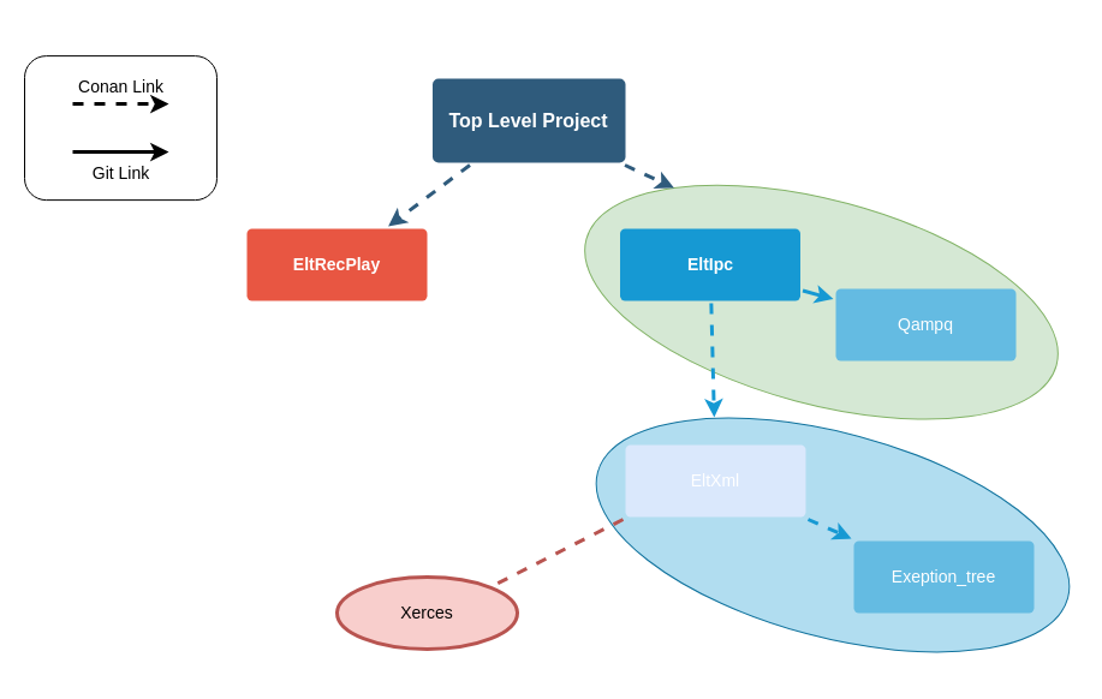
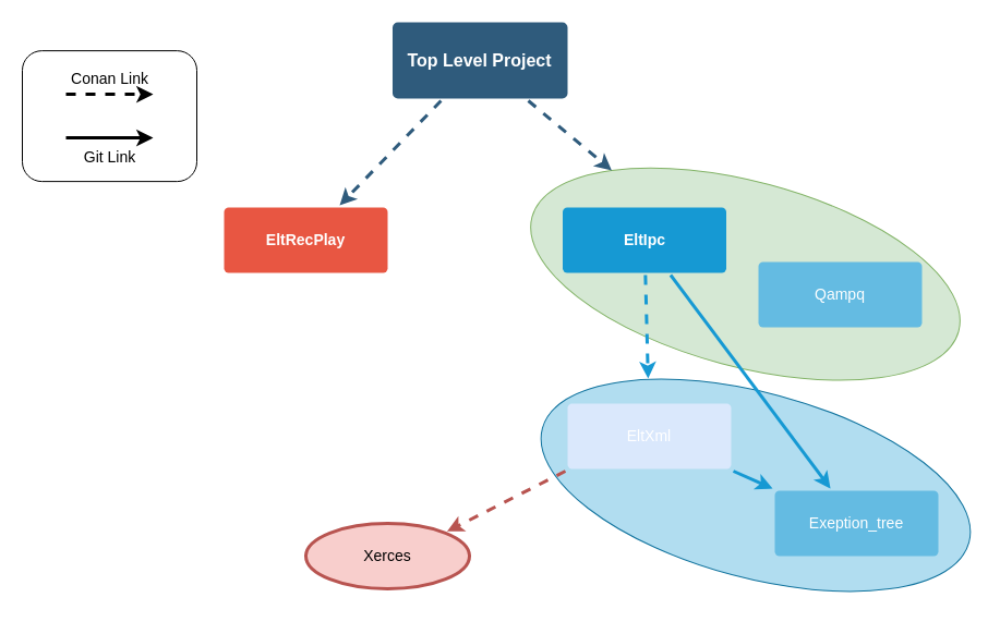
  <mxCell id="0" />
  <mxCell id="1" parent="0" />
  <mxCell id="2" value="" style="ellipse;whiteSpace=wrap;html=1;fillColor=#b1ddf0;strokeColor=#10739e;rotation=15;" vertex="1" parent="1"><mxGeometry x="490" y="360" width="405" height="170" as="geometry" /></mxCell>
  <mxCell id="3" value="" style="ellipse;whiteSpace=wrap;html=1;fillColor=#d5e8d4;strokeColor=#82b366;rotation=15;" vertex="1" parent="1"><mxGeometry x="480.51" y="166.12" width="405" height="170" as="geometry" /></mxCell>
  <mxCell id="4" value="" style="rounded=1;whiteSpace=wrap;html=1;fontColor=default;" vertex="1" parent="1"><mxGeometry x="20" y="46.12" width="160" height="120" as="geometry" /></mxCell>
  <mxCell id="5" value="" style="edgeStyle=none;rounded=0;jumpStyle=none;html=1;shadow=0;labelBackgroundColor=none;startArrow=none;startFill=0;endArrow=classic;endFill=1;jettySize=auto;orthogonalLoop=1;strokeColor=#2F5B7C;strokeWidth=3;fontFamily=Helvetica;fontSize=16;fontColor=#23445D;spacing=5;dashed=1;entryX=0;entryY=0;entryDx=0;entryDy=0;" parent="1" source="7" target="3" edge="1"><mxGeometry relative="1" as="geometry" /></mxCell>
  <mxCell id="6" value="" style="edgeStyle=none;rounded=0;jumpStyle=none;html=1;shadow=0;labelBackgroundColor=none;startArrow=none;startFill=0;endArrow=classic;endFill=1;jettySize=auto;orthogonalLoop=1;strokeColor=#2F5B7C;strokeWidth=3;fontFamily=Helvetica;fontSize=16;fontColor=#23445D;spacing=5;dashed=1;" parent="1" source="7" target="8" edge="1"><mxGeometry relative="1" as="geometry" /></mxCell>
- <mxCell id="7" value="Top Level Project" style="rounded=1;whiteSpace=wrap;html=1;shadow=0;labelBackgroundColor=none;strokeColor=none;strokeWidth=3;fillColor=#2F5B7C;fontFamily=Helvetica;fontSize=16;fontColor=#FFFFFF;align=center;fontStyle=1;spacing=5;arcSize=7;perimeterSpacing=2;" parent="1" vertex="1"><mxGeometry x="359.49" y="65" width="160.51" height="70" as="geometry" /></mxCell>
+ <mxCell id="7" value="Top Level Project" style="rounded=1;whiteSpace=wrap;html=1;shadow=0;labelBackgroundColor=none;strokeColor=none;strokeWidth=3;fillColor=#2F5B7C;fontFamily=Helvetica;fontSize=16;fontColor=#FFFFFF;align=center;fontStyle=1;spacing=5;arcSize=7;perimeterSpacing=2;" parent="1" vertex="1"><mxGeometry x="359.49" y="20" width="160.51" height="70" as="geometry" /></mxCell>
  <mxCell id="8" value="EltRecPlay" style="rounded=1;whiteSpace=wrap;html=1;shadow=0;labelBackgroundColor=none;strokeColor=none;strokeWidth=3;fillColor=#e85642;fontFamily=Helvetica;fontSize=14;fontColor=#FFFFFF;align=center;spacing=5;fontStyle=1;arcSize=7;perimeterSpacing=2;" parent="1" vertex="1"><mxGeometry x="205" y="190" width="150" height="60" as="geometry" /></mxCell>
  <mxCell id="9" value="" style="edgeStyle=none;rounded=0;jumpStyle=none;html=1;shadow=0;labelBackgroundColor=none;startArrow=none;startFill=0;endArrow=classic;endFill=1;jettySize=auto;orthogonalLoop=1;strokeColor=#1699D3;strokeWidth=3;fontFamily=Helvetica;fontSize=14;fontColor=#FFFFFF;spacing=5;dashed=1;entryX=0.202;entryY=0.093;entryDx=0;entryDy=0;entryPerimeter=0;" parent="1" source="11" target="2" edge="1"><mxGeometry relative="1" as="geometry" /></mxCell>
- <mxCell id="10" value="" style="edgeStyle=none;rounded=0;jumpStyle=none;html=1;shadow=0;labelBackgroundColor=none;startArrow=none;startFill=0;endArrow=classic;endFill=1;jettySize=auto;orthogonalLoop=1;strokeColor=#1699D3;strokeWidth=3;fontFamily=Helvetica;fontSize=14;fontColor=#FFFFFF;spacing=5;" parent="1" source="11" target="12" edge="1"><mxGeometry relative="1" as="geometry" /></mxCell>
+ <mxCell id="10" value="" style="edgeStyle=none;rounded=0;jumpStyle=none;html=1;shadow=0;labelBackgroundColor=none;startArrow=none;startFill=0;endArrow=classic;endFill=1;jettySize=auto;orthogonalLoop=1;strokeColor=#1699D3;strokeWidth=3;fontFamily=Helvetica;fontSize=14;fontColor=#FFFFFF;spacing=5;" parent="1" source="11" target="19" edge="1"><mxGeometry relative="1" as="geometry" /></mxCell>
  <mxCell id="11" value="EltIpc" style="rounded=1;whiteSpace=wrap;html=1;shadow=0;labelBackgroundColor=none;strokeColor=none;strokeWidth=3;fillColor=#1699d3;fontFamily=Helvetica;fontSize=14;fontColor=#FFFFFF;align=center;spacing=5;fontStyle=1;arcSize=7;perimeterSpacing=2;" parent="1" vertex="1"><mxGeometry x="515.51" y="190" width="150" height="60" as="geometry" /></mxCell>
  <mxCell id="12" value="Qampq" style="rounded=1;whiteSpace=wrap;html=1;shadow=0;labelBackgroundColor=none;strokeColor=none;strokeWidth=3;fillColor=#64bbe2;fontFamily=Helvetica;fontSize=14;fontColor=#FFFFFF;align=center;spacing=5;arcSize=7;perimeterSpacing=2;" parent="1" vertex="1"><mxGeometry x="695" y="240" width="150" height="60" as="geometry" /></mxCell>
- <mxCell id="13" style="edgeStyle=none;rounded=0;orthogonalLoop=1;jettySize=auto;html=1;exitX=0;exitY=1;exitDx=0;exitDy=0;entryX=1;entryY=0;entryDx=0;entryDy=0;fontColor=#FFFFFF;labelBackgroundColor=none;fontSize=14;strokeColor=#b85450;shadow=0;startArrow=none;startFill=0;endFill=1;strokeWidth=3;spacing=5;dashed=1;fillColor=#f8cecc;endArrow=none;" edge="1" parent="1" source="15" target="18"><mxGeometry relative="1" as="geometry" /></mxCell>
- <mxCell id="14" style="edgeStyle=none;rounded=0;orthogonalLoop=1;jettySize=auto;html=1;exitX=1;exitY=1;exitDx=0;exitDy=0;entryX=0;entryY=0;entryDx=0;entryDy=0;fontColor=#FFFFFF;labelBackgroundColor=none;fontSize=14;strokeColor=#1699D3;shadow=0;startArrow=none;startFill=0;endFill=1;strokeWidth=3;spacing=5;dashed=1;" edge="1" parent="1" source="15" target="19"><mxGeometry relative="1" as="geometry" /></mxCell>
+ <mxCell id="13" style="edgeStyle=none;rounded=0;orthogonalLoop=1;jettySize=auto;html=1;exitX=0;exitY=1;exitDx=0;exitDy=0;entryX=1;entryY=0;entryDx=0;entryDy=0;fontColor=#FFFFFF;labelBackgroundColor=none;fontSize=14;strokeColor=#b85450;shadow=0;startArrow=none;startFill=0;endFill=1;strokeWidth=3;spacing=5;dashed=1;fillColor=#f8cecc;" edge="1" parent="1" source="15" target="18"><mxGeometry relative="1" as="geometry" /></mxCell>
+ <mxCell id="14" style="edgeStyle=none;rounded=0;orthogonalLoop=1;jettySize=auto;html=1;exitX=1;exitY=1;exitDx=0;exitDy=0;entryX=0;entryY=0;entryDx=0;entryDy=0;fontColor=#FFFFFF;labelBackgroundColor=none;fontSize=14;strokeColor=#1699D3;shadow=0;startArrow=none;startFill=0;endFill=1;strokeWidth=3;spacing=5;" edge="1" parent="1" source="15" target="19"><mxGeometry relative="1" as="geometry" /></mxCell>
  <mxCell id="15" value="EltXml" style="rounded=1;whiteSpace=wrap;html=1;shadow=0;labelBackgroundColor=none;strokeColor=none;strokeWidth=3;fillColor=#dae8fc;fontFamily=Helvetica;fontSize=14;fontColor=#FFFFFF;align=center;spacing=5;arcSize=7;perimeterSpacing=2;" parent="1" vertex="1"><mxGeometry x="520" y="370" width="150" height="60" as="geometry" /></mxCell>
  <mxCell id="16" value="Conan Link" style="edgeStyle=none;rounded=0;jumpStyle=none;html=1;shadow=0;labelBackgroundColor=none;startArrow=none;startFill=0;endArrow=classic;endFill=1;jettySize=auto;orthogonalLoop=1;strokeWidth=3;fontFamily=Helvetica;fontSize=14;fontColor=default;spacing=5;dashed=1;verticalAlign=bottom;" edge="1" parent="1"><mxGeometry relative="1" as="geometry"><mxPoint x="60" y="86.12" as="sourcePoint" /><mxPoint x="140" y="86.12" as="targetPoint" /></mxGeometry></mxCell>
  <mxCell id="17" value="Git Link" style="edgeStyle=none;rounded=0;jumpStyle=none;html=1;shadow=0;labelBackgroundColor=none;startArrow=none;startFill=0;endArrow=classic;endFill=1;jettySize=auto;orthogonalLoop=1;strokeWidth=3;fontFamily=Helvetica;fontSize=14;fontColor=default;spacing=5;verticalAlign=top;" edge="1" parent="1"><mxGeometry relative="1" as="geometry"><mxPoint x="60" y="126.12" as="sourcePoint" /><mxPoint x="140" y="126.12" as="targetPoint" /></mxGeometry></mxCell>
  <mxCell id="18" value="Xerces" style="ellipse;whiteSpace=wrap;html=1;shadow=0;labelBackgroundColor=none;strokeColor=#b85450;strokeWidth=3;fillColor=#f8cecc;fontFamily=Helvetica;fontSize=14;align=center;spacing=5;arcSize=7;perimeterSpacing=2;" vertex="1" parent="1"><mxGeometry x="280" y="480" width="150" height="60" as="geometry" /></mxCell>
  <mxCell id="19" value="Exeption_tree" style="rounded=1;whiteSpace=wrap;html=1;shadow=0;labelBackgroundColor=none;strokeColor=none;strokeWidth=3;fillColor=#64bbe2;fontFamily=Helvetica;fontSize=14;fontColor=#FFFFFF;align=center;spacing=5;arcSize=7;perimeterSpacing=2;" vertex="1" parent="1"><mxGeometry x="710" y="450" width="150" height="60" as="geometry" /></mxCell>
